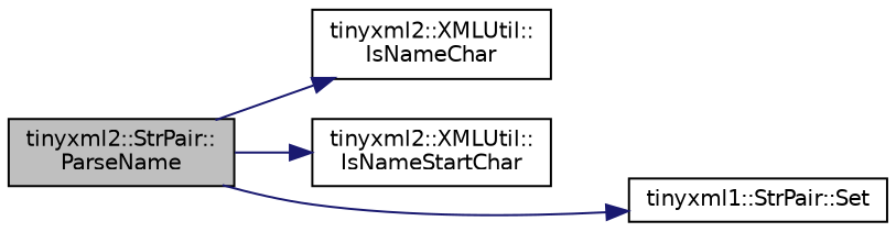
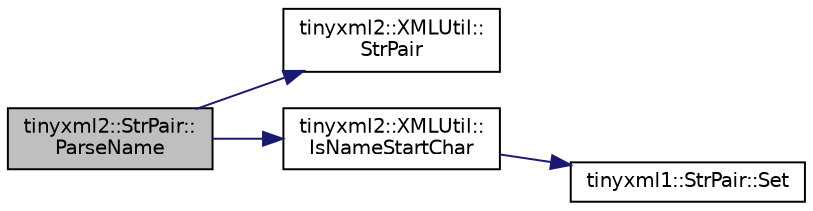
  digraph {
    rankdir=LR
    node [color=black fillcolor=white fontname=Helvetica fontsize=10 shape=record style=filled]
    edge [color=midnightblue fontname=Helvetica fontsize=10 labelfontname=Helvetica labelfontsize=10 style=solid]
    n1 [fillcolor=grey75 fontcolor=black height=0.2 label="tinyxml2::StrPair::\lParseName" width=0.4]
-   n2 [height=0.2 label="tinyxml2::XMLUtil::\lIsNameChar" width=0.4]
+   n2 [height=0.2 label="tinyxml2::XMLUtil::\lStrPair" width=0.4]
    n3 [height=0.2 label="tinyxml2::XMLUtil::\lIsNameStartChar" width=0.4]
    n4 [height=0.2 label="tinyxml1::StrPair::Set" width=0.4]
    n1 -> n2
    n1 -> n3
-   n1 -> n4
+   n3 -> n4
  }
